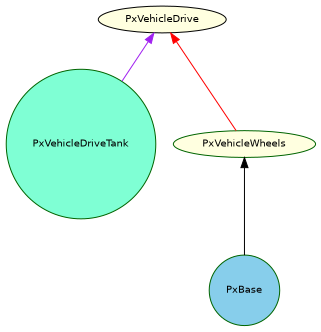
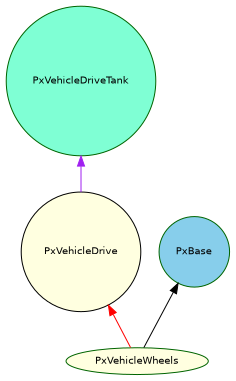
  digraph {
    node [color=darkgreen fillcolor=lightyellow fontname=Helvetica fontsize=10 shape=circle style=filled]
    edge [dir=back fontname=Helvetica fontsize=10 labelfontname=Helvetica labelfontsize=10 style=solid]
    n1 [fillcolor=aquamarine fontcolor=black height=0.2 label=PxVehicleDriveTank width=0.4]
-   n2 [color=black height=0.2 label=PxVehicleDrive shape=ellipse width=0.4]
+   n2 [color=black height=0.2 label=PxVehicleDrive width=0.4]
    n3 [height=0.2 label=PxVehicleWheels shape=ellipse width=0.4]
    n4 [fillcolor=skyblue height=0.2 label=PxBase width=0.4]
-   n2 -> n1 [color=purple]
+   n1 -> n2 [color=purple]
    n2 -> n3 [color=red]
-   n3 -> n4 [color=black]
+   n4 -> n3 [color=black]
  }
